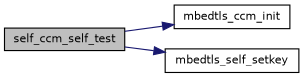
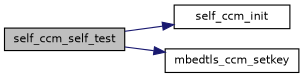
  digraph {
    rankdir=LR
    node [color=black fillcolor=white fontname=Helvetica fontsize=10 shape=record style=filled]
    edge [color=midnightblue fontname=Helvetica fontsize=10 labelfontname=Helvetica labelfontsize=10 style=solid]
    n1 [fillcolor=grey75 fontcolor=black height=0.2 label=self_ccm_self_test width=0.4]
-   n2 [height=0.2 label=mbedtls_ccm_init width=0.4]
-   n3 [height=0.2 label=mbedtls_self_setkey width=0.4]
+   n2 [height=0.2 label=self_ccm_init width=0.4]
+   n3 [height=0.2 label=mbedtls_ccm_setkey width=0.4]
    n1 -> n2
    n1 -> n3
  }
